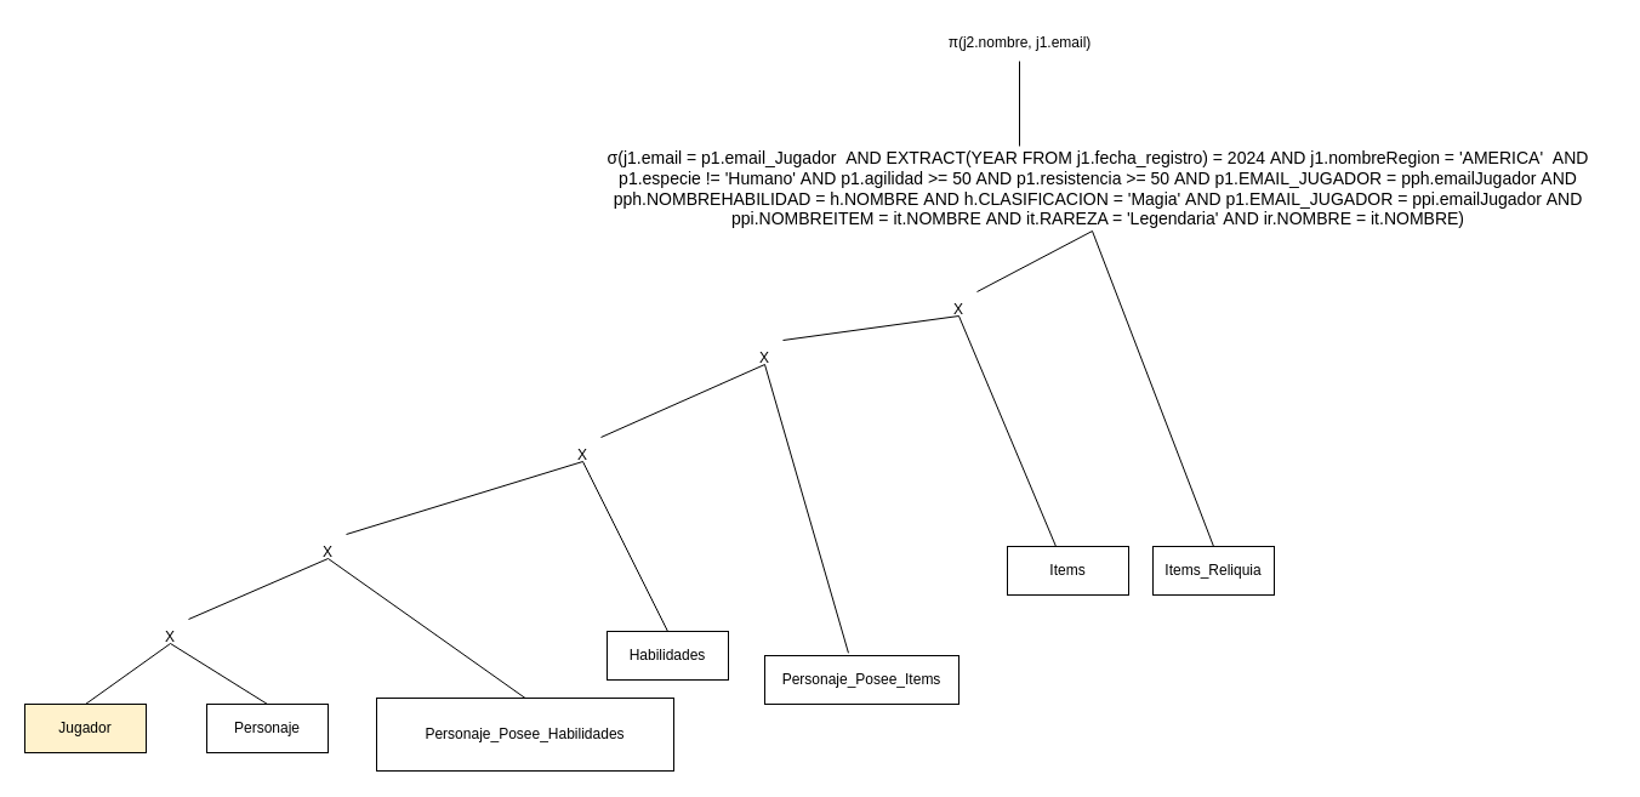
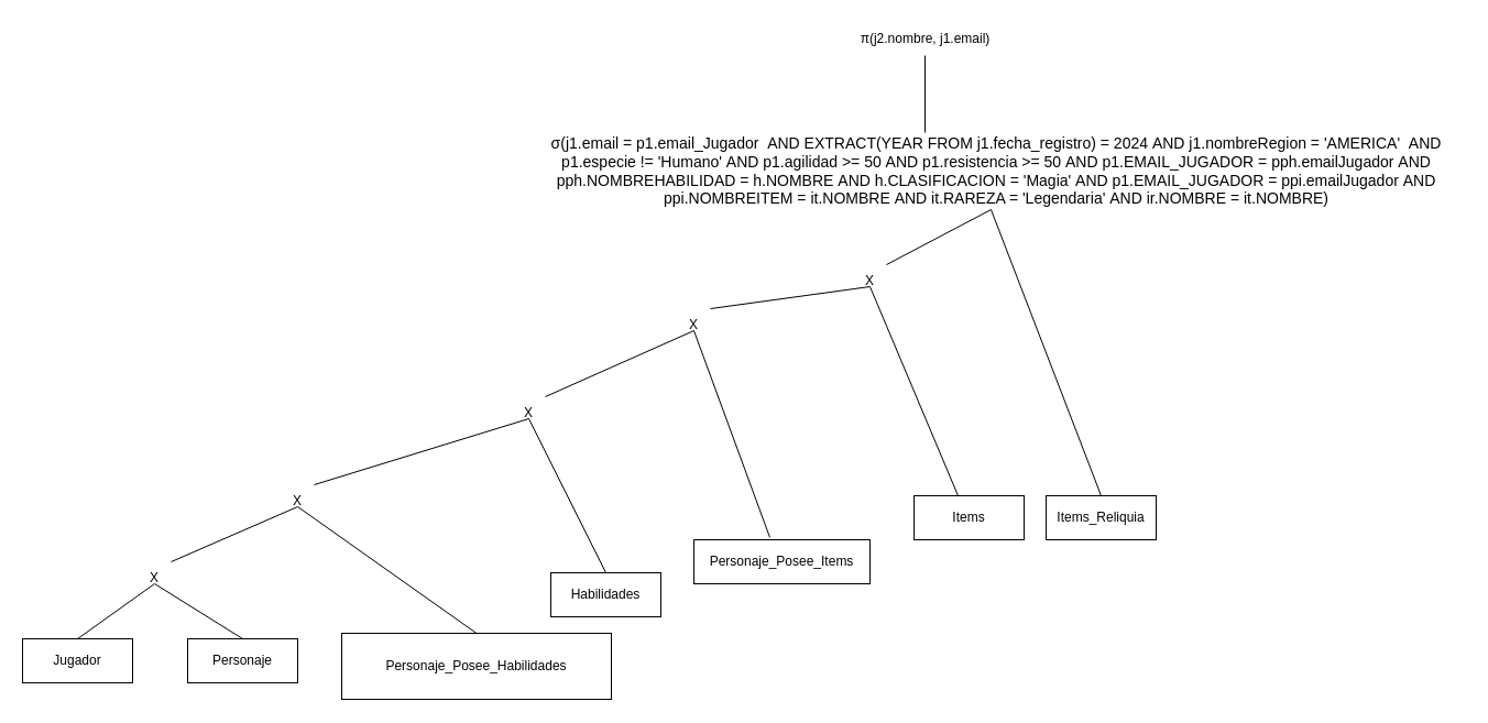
  <mxCell id="0" />
  <mxCell id="1" parent="0" />
- <mxCell id="2" value="Jugador" style="whiteSpace=wrap;html=1;align=center;fillColor=#fff2cc;" vertex="1" parent="1"><mxGeometry x="20" y="580" width="100" height="40" as="geometry" /></mxCell>
+ <mxCell id="2" value="Jugador" style="whiteSpace=wrap;html=1;align=center;" vertex="1" parent="1"><mxGeometry x="20" y="580" width="100" height="40" as="geometry" /></mxCell>
  <mxCell id="3" value="Personaje" style="whiteSpace=wrap;html=1;align=center;" vertex="1" parent="1"><mxGeometry x="170" y="580" width="100" height="40" as="geometry" /></mxCell>
  <mxCell id="4" value="Personaje_Posee_Habilidades" style="whiteSpace=wrap;html=1;align=center;" vertex="1" parent="1"><mxGeometry x="310" y="575" width="245" height="60" as="geometry" /></mxCell>
  <mxCell id="5" value="Habilidades" style="whiteSpace=wrap;html=1;align=center;" vertex="1" parent="1"><mxGeometry x="500" y="520" width="100" height="40" as="geometry" /></mxCell>
- <mxCell id="6" value="Personaje_Posee_Items" style="whiteSpace=wrap;html=1;align=center;" vertex="1" parent="1"><mxGeometry x="630" y="540" width="160" height="40" as="geometry" /></mxCell>
+ <mxCell id="6" value="Personaje_Posee_Items" style="whiteSpace=wrap;html=1;align=center;" vertex="1" parent="1"><mxGeometry x="630" y="490" width="160" height="40" as="geometry" /></mxCell>
  <mxCell id="7" value="Items" style="whiteSpace=wrap;html=1;align=center;" vertex="1" parent="1"><mxGeometry x="830" y="450" width="100" height="40" as="geometry" /></mxCell>
  <mxCell id="8" value="Items_Reliquia" style="whiteSpace=wrap;html=1;align=center;" vertex="1" parent="1"><mxGeometry x="950" y="450" width="100" height="40" as="geometry" /></mxCell>
  <mxCell id="9" value="" style="endArrow=none;html=1;rounded=0;exitX=0.5;exitY=0;exitDx=0;exitDy=0;" edge="1" parent="1" source="2"><mxGeometry relative="1" as="geometry"><mxPoint x="460" y="530" as="sourcePoint" /><mxPoint x="140" y="530" as="targetPoint" /></mxGeometry></mxCell>
  <mxCell id="10" value="" style="endArrow=none;html=1;rounded=0;entryX=0.5;entryY=0;entryDx=0;entryDy=0;" edge="1" parent="1" target="3"><mxGeometry relative="1" as="geometry"><mxPoint x="140" y="530" as="sourcePoint" /><mxPoint x="230" y="570" as="targetPoint" /></mxGeometry></mxCell>
  <mxCell id="11" value="X" style="text;html=1;align=center;verticalAlign=middle;whiteSpace=wrap;rounded=0;" vertex="1" parent="1"><mxGeometry x="110" y="510" width="60" height="30" as="geometry" /></mxCell>
  <mxCell id="12" value="" style="endArrow=none;html=1;rounded=0;exitX=0.75;exitY=0;exitDx=0;exitDy=0;" edge="1" parent="1" source="11"><mxGeometry relative="1" as="geometry"><mxPoint x="260" y="430" as="sourcePoint" /><mxPoint x="270" y="460" as="targetPoint" /></mxGeometry></mxCell>
  <mxCell id="13" value="" style="endArrow=none;html=1;rounded=0;entryX=0.5;entryY=0;entryDx=0;entryDy=0;" edge="1" parent="1" target="4"><mxGeometry relative="1" as="geometry"><mxPoint x="270" y="460" as="sourcePoint" /><mxPoint x="355" y="470" as="targetPoint" /></mxGeometry></mxCell>
  <mxCell id="14" value="X" style="text;html=1;align=center;verticalAlign=middle;whiteSpace=wrap;rounded=0;" vertex="1" parent="1"><mxGeometry x="240" y="440" width="60" height="30" as="geometry" /></mxCell>
  <mxCell id="15" value="" style="endArrow=none;html=1;rounded=0;exitX=0.75;exitY=0;exitDx=0;exitDy=0;" edge="1" parent="1" source="14"><mxGeometry relative="1" as="geometry"><mxPoint x="220" y="520" as="sourcePoint" /><mxPoint x="480" y="380" as="targetPoint" /></mxGeometry></mxCell>
  <mxCell id="16" value="" style="endArrow=none;html=1;rounded=0;entryX=0.5;entryY=0;entryDx=0;entryDy=0;" edge="1" parent="1" target="5"><mxGeometry relative="1" as="geometry"><mxPoint x="480" y="380" as="sourcePoint" /><mxPoint x="675" y="470" as="targetPoint" /></mxGeometry></mxCell>
  <mxCell id="17" value="X" style="text;html=1;align=center;verticalAlign=middle;whiteSpace=wrap;rounded=0;" vertex="1" parent="1"><mxGeometry x="450" y="360" width="60" height="30" as="geometry" /></mxCell>
  <mxCell id="18" value="" style="endArrow=none;html=1;rounded=0;exitX=0.75;exitY=0;exitDx=0;exitDy=0;" edge="1" parent="1" source="17"><mxGeometry relative="1" as="geometry"><mxPoint x="480" y="460" as="sourcePoint" /><mxPoint x="630" y="300" as="targetPoint" /></mxGeometry></mxCell>
  <mxCell id="19" value="" style="endArrow=none;html=1;rounded=0;entryX=0.431;entryY=-0.055;entryDx=0;entryDy=0;entryPerimeter=0;" edge="1" parent="1" target="6"><mxGeometry relative="1" as="geometry"><mxPoint x="630" y="300" as="sourcePoint" /><mxPoint x="745" y="350" as="targetPoint" /></mxGeometry></mxCell>
  <mxCell id="20" value="X" style="text;html=1;align=center;verticalAlign=middle;whiteSpace=wrap;rounded=0;" vertex="1" parent="1"><mxGeometry x="600" y="280" width="60" height="30" as="geometry" /></mxCell>
  <mxCell id="21" value="" style="endArrow=none;html=1;rounded=0;exitX=0.75;exitY=0;exitDx=0;exitDy=0;" edge="1" parent="1" source="20"><mxGeometry relative="1" as="geometry"><mxPoint x="620" y="370" as="sourcePoint" /><mxPoint x="790" y="260" as="targetPoint" /></mxGeometry></mxCell>
  <mxCell id="22" value="" style="endArrow=none;html=1;rounded=0;entryX=0.4;entryY=0;entryDx=0;entryDy=0;entryPerimeter=0;" edge="1" parent="1" target="7"><mxGeometry relative="1" as="geometry"><mxPoint x="790" y="260" as="sourcePoint" /><mxPoint x="915" y="270" as="targetPoint" /></mxGeometry></mxCell>
  <mxCell id="23" value="X" style="text;html=1;align=center;verticalAlign=middle;whiteSpace=wrap;rounded=0;" vertex="1" parent="1"><mxGeometry x="760" y="240" width="60" height="30" as="geometry" /></mxCell>
  <mxCell id="24" value="" style="endArrow=none;html=1;rounded=0;exitX=0.75;exitY=0;exitDx=0;exitDy=0;" edge="1" parent="1" source="23"><mxGeometry relative="1" as="geometry"><mxPoint x="790" y="280" as="sourcePoint" /><mxPoint x="900" y="190" as="targetPoint" /></mxGeometry></mxCell>
  <mxCell id="25" value="" style="endArrow=none;html=1;rounded=0;entryX=0.5;entryY=0;entryDx=0;entryDy=0;" edge="1" parent="1" target="8"><mxGeometry relative="1" as="geometry"><mxPoint x="900" y="190" as="sourcePoint" /><mxPoint x="995" y="230" as="targetPoint" /></mxGeometry></mxCell>
  <mxCell id="26" value="&lt;font style=&quot;font-size: 14px;&quot;&gt;σ(&lt;span style=&quot;background-color: transparent;&quot;&gt;j1.email = p1.email_Jugador&amp;nbsp;&amp;nbsp;&lt;/span&gt;&lt;span style=&quot;background-color: transparent; color: light-dark(rgb(0, 0, 0), rgb(255, 255, 255));&quot;&gt;AND EXTRACT(YEAR FROM j1.fecha_registro) = 2024&amp;nbsp;&lt;/span&gt;&lt;span style=&quot;background-color: transparent; color: light-dark(rgb(0, 0, 0), rgb(255, 255, 255));&quot;&gt;AND j1.nombreRegion = 'AMERICA'&amp;nbsp;&amp;nbsp;&lt;/span&gt;&lt;span style=&quot;background-color: transparent; color: light-dark(rgb(0, 0, 0), rgb(255, 255, 255));&quot;&gt;AND p1.especie != 'Humano'&amp;nbsp;&lt;/span&gt;&lt;span style=&quot;background-color: transparent; color: light-dark(rgb(0, 0, 0), rgb(255, 255, 255));&quot;&gt;AND p1.agilidad &amp;gt;= 50&amp;nbsp;&lt;/span&gt;&lt;span style=&quot;background-color: transparent; color: light-dark(rgb(0, 0, 0), rgb(255, 255, 255));&quot;&gt;AND p1.resistencia &amp;gt;= 50&amp;nbsp;&lt;/span&gt;&lt;span style=&quot;background-color: transparent; color: light-dark(rgb(0, 0, 0), rgb(255, 255, 255));&quot;&gt;AND p1.EMAIL_JUGADOR = pph.emailJugador&amp;nbsp;&lt;/span&gt;&lt;span style=&quot;background-color: transparent; color: light-dark(rgb(0, 0, 0), rgb(255, 255, 255));&quot;&gt;AND pph.NOMBREHABILIDAD = h.NOMBRE&amp;nbsp;&lt;/span&gt;&lt;span style=&quot;background-color: transparent; color: light-dark(rgb(0, 0, 0), rgb(255, 255, 255));&quot;&gt;AND h.CLASIFICACION = 'Magia'&amp;nbsp;&lt;/span&gt;&lt;span style=&quot;background-color: transparent; color: light-dark(rgb(0, 0, 0), rgb(255, 255, 255));&quot;&gt;AND p1.EMAIL_JUGADOR = ppi.emailJugador&amp;nbsp;&lt;/span&gt;&lt;span style=&quot;background-color: transparent; color: light-dark(rgb(0, 0, 0), rgb(255, 255, 255));&quot;&gt;AND ppi.NOMBREITEM = it.NOMBRE&amp;nbsp;&lt;/span&gt;&lt;span style=&quot;background-color: transparent; color: light-dark(rgb(0, 0, 0), rgb(255, 255, 255));&quot;&gt;AND it.RAREZA = 'Legendaria'&amp;nbsp;&lt;/span&gt;&lt;span style=&quot;background-color: transparent;&quot;&gt;AND ir.NOMBRE = it.NOMBRE&lt;/span&gt;)&lt;/font&gt;" style="text;html=1;align=center;verticalAlign=middle;whiteSpace=wrap;rounded=0;" vertex="1" parent="1"><mxGeometry x="480" y="140" width="850" height="30" as="geometry" /></mxCell>
  <mxCell id="27" value="" style="endArrow=none;html=1;rounded=0;exitX=0.75;exitY=0;exitDx=0;exitDy=0;" edge="1" parent="1"><mxGeometry relative="1" as="geometry"><mxPoint x="840" y="120" as="sourcePoint" /><mxPoint x="840" y="50" as="targetPoint" /></mxGeometry></mxCell>
  <mxCell id="28" value="π(j2.nombre, j1.email)" style="text;html=1;align=center;verticalAlign=middle;resizable=0;points=[];autosize=1;strokeColor=none;fillColor=none;" vertex="1" parent="1"><mxGeometry x="770" y="20" width="140" height="30" as="geometry" /></mxCell>
